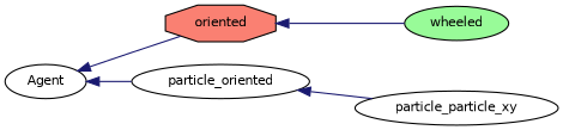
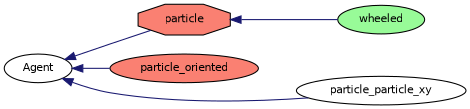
  digraph {
    rankdir=LR
    node [color=black fillcolor=white fontname=Helvetica fontsize=10 shape=ellipse style=filled]
    edge [color=midnightblue dir=back fontname=Helvetica fontsize=10 labelfontname=Helvetica labelfontsize=10 style=solid]
    n1 [fontcolor=black height=0.2 label=Agent width=0.4]
-   n2 [fillcolor=salmon height=0.2 label=oriented shape=octagon width=0.4]
-   n3 [height=0.2 label=particle_oriented width=0.4]
+   n2 [fillcolor=salmon height=0.2 label=particle shape=octagon width=0.4]
+   n3 [fillcolor=salmon height=0.2 label=particle_oriented width=0.4]
    n4 [height=0.2 label=particle_particle_xy width=0.4]
    n5 [fillcolor=palegreen height=0.2 label=wheeled width=0.4]
    n1 -> n2
    n1 -> n3
-   n3 -> n4
+   n1 -> n4
    n2 -> n5
  }
